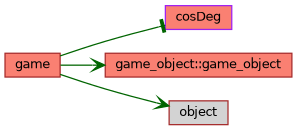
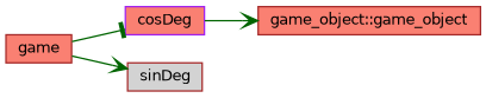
  digraph {
    rankdir=LR
    node [color=brown fillcolor=salmon fontname=Helvetica fontsize=10 shape=record style=filled]
    edge [arrowhead=vee color=darkgreen fontname=Helvetica fontsize=10 labelfontname=Helvetica labelfontsize=10 style=solid]
    n1 [fontcolor=black height=0.2 label=game width=0.4]
    n2 [color=purple height=0.2 label=cosDeg width=0.4]
    n3 [height=0.2 label="game_object::game_object" width=0.4]
-   n4 [fillcolor=lightgrey height=0.2 label=object width=0.4]
+   n4 [fillcolor=lightgrey height=0.2 label=sinDeg width=0.4]
    n1 -> n2 [arrowhead=tee]
-   n1 -> n3
+   n2 -> n3
    n1 -> n4
  }
